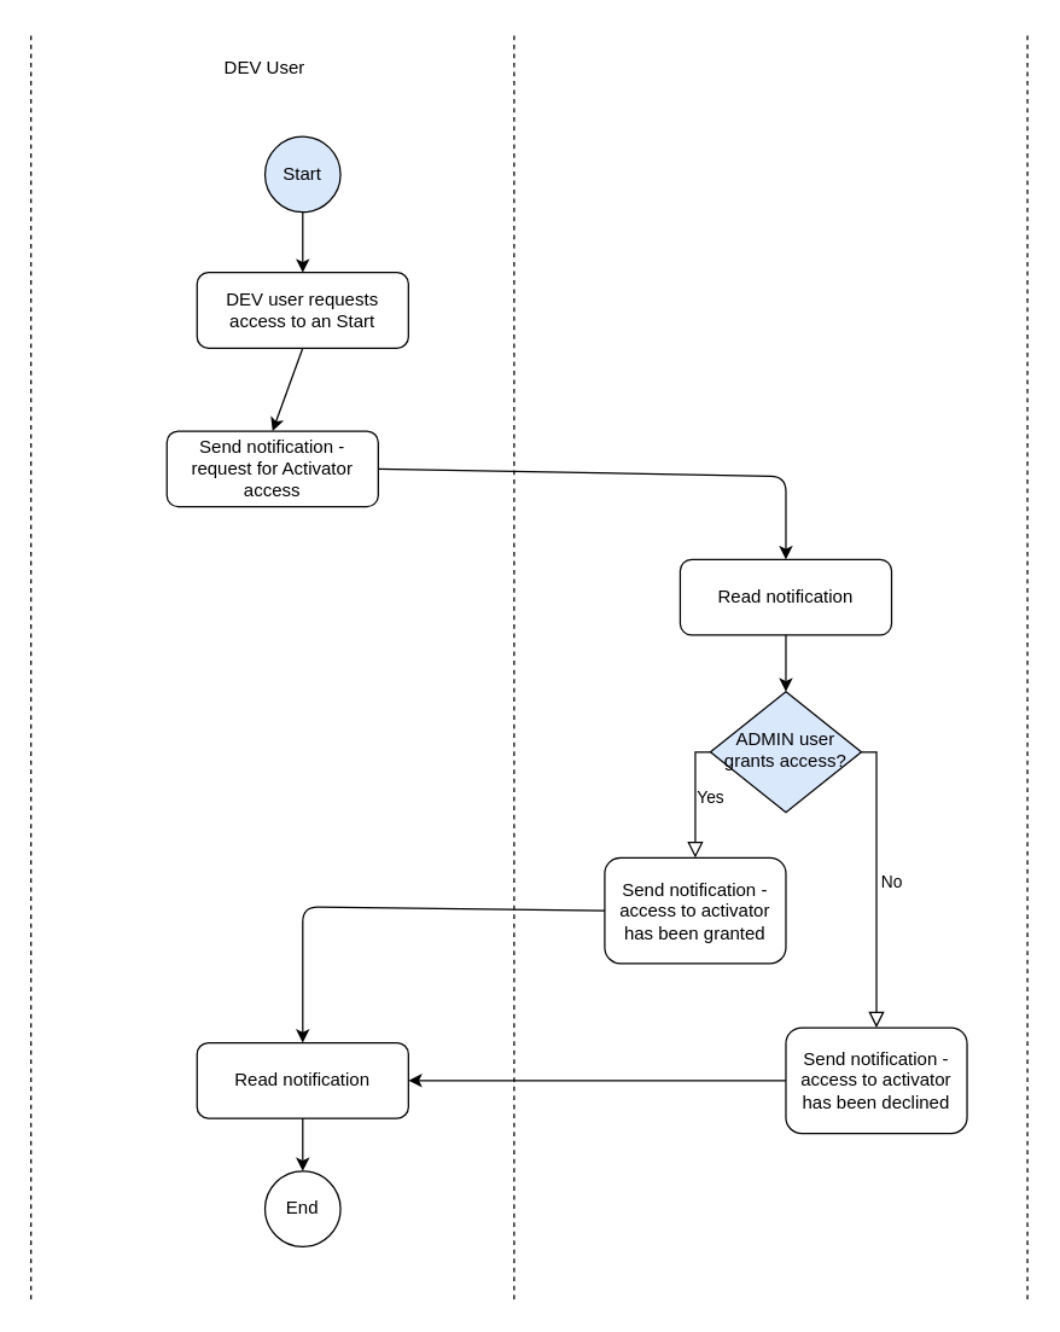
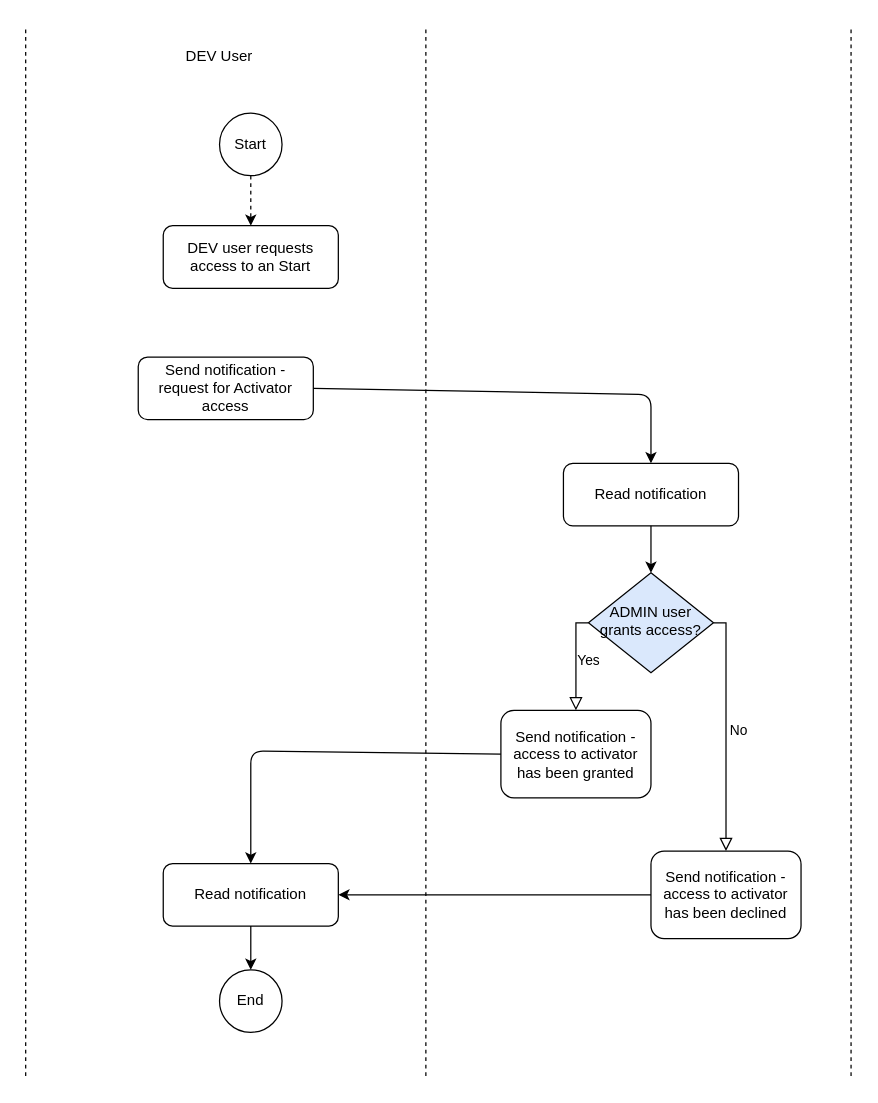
  <mxCell id="0" />
  <mxCell id="1" parent="0" />
  <mxCell id="2" value="DEV user requests access to an Start" style="rounded=1;whiteSpace=wrap;html=1;fontSize=12;glass=0;strokeWidth=1;shadow=0;" parent="1" vertex="1"><mxGeometry x="130" y="180" width="140" height="50" as="geometry" /></mxCell>
  <mxCell id="3" value="No" style="edgeStyle=orthogonalEdgeStyle;rounded=0;html=1;jettySize=auto;orthogonalLoop=1;fontSize=11;endArrow=block;endFill=0;endSize=8;strokeWidth=1;shadow=0;labelBackgroundColor=none;exitX=1;exitY=0.5;exitDx=0;exitDy=0;entryX=0.5;entryY=0;entryDx=0;entryDy=0;" parent="1" source="4" target="5" edge="1"><mxGeometry y="10" relative="1" as="geometry"><mxPoint as="offset" /><mxPoint x="520" y="637.5" as="targetPoint" /><Array as="points"><mxPoint x="580" y="497.5" /></Array></mxGeometry></mxCell>
  <mxCell id="4" value="ADMIN user grants access?" style="rhombus;whiteSpace=wrap;html=1;shadow=0;fontFamily=Helvetica;fontSize=12;align=center;strokeWidth=1;spacing=6;spacingTop=-4;fillColor=#dae8fc;" parent="1" vertex="1"><mxGeometry x="470" y="457.5" width="100" height="80" as="geometry" /></mxCell>
  <mxCell id="5" value="Send notification - access to activator has been declined" style="rounded=1;whiteSpace=wrap;html=1;fontSize=12;glass=0;strokeWidth=1;shadow=0;" parent="1" vertex="1"><mxGeometry x="520" y="680" width="120" height="70" as="geometry" /></mxCell>
- <mxCell id="6" value="Start" style="ellipse;whiteSpace=wrap;html=1;aspect=fixed;fillColor=#dae8fc;" vertex="1" parent="1"><mxGeometry x="175" y="90" width="50" height="50" as="geometry" /></mxCell>
- <mxCell id="7" value="" style="endArrow=classic;html=1;entryX=0.5;entryY=0;entryDx=0;entryDy=0;exitX=0.5;exitY=1;exitDx=0;exitDy=0;" edge="1" parent="1" source="6" target="2"><mxGeometry width="50" height="50" relative="1" as="geometry"><mxPoint x="-40" y="200" as="sourcePoint" /><mxPoint x="10" y="150" as="targetPoint" /></mxGeometry></mxCell>
+ <mxCell id="6" value="Start" style="ellipse;whiteSpace=wrap;html=1;aspect=fixed;" vertex="1" parent="1"><mxGeometry x="175" y="90" width="50" height="50" as="geometry" /></mxCell>
+ <mxCell id="7" value="" style="endArrow=classic;html=1;entryX=0.5;entryY=0;entryDx=0;entryDy=0;exitX=0.5;exitY=1;exitDx=0;exitDy=0;dashed=1;" edge="1" parent="1" source="6" target="2"><mxGeometry width="50" height="50" relative="1" as="geometry"><mxPoint x="-40" y="200" as="sourcePoint" /><mxPoint x="10" y="150" as="targetPoint" /></mxGeometry></mxCell>
  <mxCell id="8" value="Send notification - request for Activator access" style="rounded=1;whiteSpace=wrap;html=1;fontSize=12;glass=0;strokeWidth=1;shadow=0;" vertex="1" parent="1"><mxGeometry x="110" y="285" width="140" height="50" as="geometry" /></mxCell>
  <mxCell id="9" value="" style="endArrow=none;dashed=1;html=1;" edge="1" parent="1"><mxGeometry width="50" height="50" relative="1" as="geometry"><mxPoint x="20" y="860" as="sourcePoint" /><mxPoint x="20" y="20" as="targetPoint" /></mxGeometry></mxCell>
  <mxCell id="10" value="" style="endArrow=none;dashed=1;html=1;" edge="1" parent="1"><mxGeometry width="50" height="50" relative="1" as="geometry"><mxPoint x="340" y="860" as="sourcePoint" /><mxPoint x="340" y="20" as="targetPoint" /></mxGeometry></mxCell>
  <mxCell id="11" value="" style="endArrow=none;dashed=1;html=1;" edge="1" parent="1"><mxGeometry width="50" height="50" relative="1" as="geometry"><mxPoint x="680" y="860" as="sourcePoint" /><mxPoint x="680" y="20" as="targetPoint" /></mxGeometry></mxCell>
  <mxCell id="12" value="DEV User" style="text;html=1;strokeColor=none;fillColor=none;align=center;verticalAlign=middle;whiteSpace=wrap;rounded=0;" vertex="1" parent="1"><mxGeometry x="100" y="35" width="150" height="20" as="geometry" /></mxCell>
- <mxCell id="13" value="" style="endArrow=classic;html=1;entryX=0.5;entryY=0;entryDx=0;entryDy=0;exitX=0.5;exitY=1;exitDx=0;exitDy=0;" edge="1" parent="1" source="2" target="8"><mxGeometry width="50" height="50" relative="1" as="geometry"><mxPoint x="30" y="310" as="sourcePoint" /><mxPoint x="80" y="260" as="targetPoint" /></mxGeometry></mxCell>
  <mxCell id="14" value="" style="endArrow=classic;html=1;entryX=0.5;entryY=0;entryDx=0;entryDy=0;exitX=1;exitY=0.5;exitDx=0;exitDy=0;" edge="1" parent="1" source="8" target="18"><mxGeometry width="50" height="50" relative="1" as="geometry"><mxPoint x="80" y="430" as="sourcePoint" /><mxPoint x="130" y="380" as="targetPoint" /><Array as="points"><mxPoint x="520" y="315" /></Array></mxGeometry></mxCell>
  <mxCell id="15" value="Send notification - access to activator has been granted" style="rounded=1;whiteSpace=wrap;html=1;fontSize=12;glass=0;strokeWidth=1;shadow=0;" vertex="1" parent="1"><mxGeometry x="400" y="567.5" width="120" height="70" as="geometry" /></mxCell>
  <mxCell id="16" value="Yes" style="edgeStyle=orthogonalEdgeStyle;rounded=0;html=1;jettySize=auto;orthogonalLoop=1;fontSize=11;endArrow=block;endFill=0;endSize=8;strokeWidth=1;shadow=0;labelBackgroundColor=none;exitX=0;exitY=0.5;exitDx=0;exitDy=0;entryX=0.5;entryY=0;entryDx=0;entryDy=0;" edge="1" parent="1" source="4" target="15"><mxGeometry y="10" relative="1" as="geometry"><mxPoint as="offset" /><mxPoint x="580" y="507.5" as="sourcePoint" /><mxPoint x="590" y="647.5" as="targetPoint" /><Array as="points"><mxPoint x="460" y="497.5" /></Array></mxGeometry></mxCell>
  <mxCell id="17" value="Read notification" style="rounded=1;whiteSpace=wrap;html=1;fontSize=12;glass=0;strokeWidth=1;shadow=0;" vertex="1" parent="1"><mxGeometry x="130" y="690" width="140" height="50" as="geometry" /></mxCell>
  <mxCell id="18" value="Read notification" style="rounded=1;whiteSpace=wrap;html=1;fontSize=12;glass=0;strokeWidth=1;shadow=0;" vertex="1" parent="1"><mxGeometry x="450" y="370" width="140" height="50" as="geometry" /></mxCell>
  <mxCell id="19" value="" style="endArrow=classic;html=1;exitX=0;exitY=0.5;exitDx=0;exitDy=0;entryX=0.5;entryY=0;entryDx=0;entryDy=0;" edge="1" parent="1" source="15" target="17"><mxGeometry width="50" height="50" relative="1" as="geometry"><mxPoint x="250" y="480" as="sourcePoint" /><mxPoint x="200" y="680" as="targetPoint" /><Array as="points"><mxPoint x="200" y="600" /></Array></mxGeometry></mxCell>
  <mxCell id="20" value="" style="endArrow=classic;html=1;exitX=0;exitY=0.5;exitDx=0;exitDy=0;entryX=1;entryY=0.5;entryDx=0;entryDy=0;" edge="1" parent="1" source="5" target="17"><mxGeometry width="50" height="50" relative="1" as="geometry"><mxPoint x="410" y="505" as="sourcePoint" /><mxPoint x="270" y="590" as="targetPoint" /><Array as="points" /></mxGeometry></mxCell>
  <mxCell id="21" value="End" style="ellipse;whiteSpace=wrap;html=1;aspect=fixed;" vertex="1" parent="1"><mxGeometry x="175" y="775" width="50" height="50" as="geometry" /></mxCell>
  <mxCell id="22" value="" style="endArrow=classic;html=1;entryX=0.5;entryY=0;entryDx=0;entryDy=0;" edge="1" parent="1" source="17" target="21"><mxGeometry width="50" height="50" relative="1" as="geometry"><mxPoint x="100" y="585" as="sourcePoint" /><mxPoint x="150" y="535" as="targetPoint" /></mxGeometry></mxCell>
  <mxCell id="23" value="" style="endArrow=classic;html=1;entryX=0.5;entryY=0;entryDx=0;entryDy=0;exitX=0.5;exitY=1;exitDx=0;exitDy=0;" edge="1" parent="1" source="18" target="4"><mxGeometry width="50" height="50" relative="1" as="geometry"><mxPoint x="140" y="450" as="sourcePoint" /><mxPoint x="190" y="400" as="targetPoint" /></mxGeometry></mxCell>
